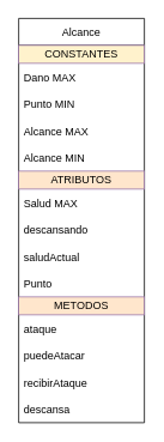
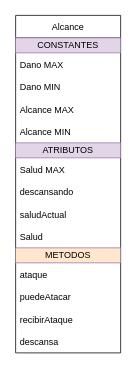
  <mxCell id="0" />
  <mxCell id="1" parent="0" />
  <mxCell id="2" value="Alcance" style="swimlane;fontStyle=0;childLayout=stackLayout;horizontal=1;startSize=30;horizontalStack=0;resizeParent=1;resizeParentMax=0;resizeLast=0;collapsible=1;marginBottom=0;" vertex="1" parent="1"><mxGeometry x="20" y="20" width="140" height="450" as="geometry" /></mxCell>
- <mxCell id="3" value="CONSTANTES" style="rounded=0;whiteSpace=wrap;html=1;fillColor=#fff2cc;strokeColor=#9673a6;" vertex="1" parent="2"><mxGeometry y="30" width="140" height="20" as="geometry" /></mxCell>
+ <mxCell id="3" value="CONSTANTES" style="rounded=0;whiteSpace=wrap;html=1;fillColor=#e1d5e7;strokeColor=#9673a6;" vertex="1" parent="2"><mxGeometry y="30" width="140" height="20" as="geometry" /></mxCell>
  <mxCell id="4" value="Dano MAX" style="text;strokeColor=none;fillColor=none;align=left;verticalAlign=middle;spacingLeft=4;spacingRight=4;overflow=hidden;points=[[0,0.5],[1,0.5]];portConstraint=eastwest;rotatable=0;" vertex="1" parent="2"><mxGeometry y="50" width="140" height="30" as="geometry" /></mxCell>
- <mxCell id="5" value="Punto MIN" style="text;strokeColor=none;fillColor=none;align=left;verticalAlign=middle;spacingLeft=4;spacingRight=4;overflow=hidden;points=[[0,0.5],[1,0.5]];portConstraint=eastwest;rotatable=0;" vertex="1" parent="2"><mxGeometry y="80" width="140" height="30" as="geometry" /></mxCell>
+ <mxCell id="5" value="Dano MIN" style="text;strokeColor=none;fillColor=none;align=left;verticalAlign=middle;spacingLeft=4;spacingRight=4;overflow=hidden;points=[[0,0.5],[1,0.5]];portConstraint=eastwest;rotatable=0;" vertex="1" parent="2"><mxGeometry y="80" width="140" height="30" as="geometry" /></mxCell>
  <mxCell id="6" value="Alcance MAX" style="text;strokeColor=none;fillColor=none;align=left;verticalAlign=middle;spacingLeft=4;spacingRight=4;overflow=hidden;points=[[0,0.5],[1,0.5]];portConstraint=eastwest;rotatable=0;" vertex="1" parent="2"><mxGeometry y="110" width="140" height="30" as="geometry" /></mxCell>
  <mxCell id="7" value="Alcance MIN" style="text;strokeColor=none;fillColor=none;align=left;verticalAlign=middle;spacingLeft=4;spacingRight=4;overflow=hidden;points=[[0,0.5],[1,0.5]];portConstraint=eastwest;rotatable=0;" vertex="1" parent="2"><mxGeometry y="140" width="140" height="30" as="geometry" /></mxCell>
- <mxCell id="8" value="ATRIBUTOS" style="rounded=0;whiteSpace=wrap;html=1;fillColor=#ffe6cc;strokeColor=#9673a6;" vertex="1" parent="2"><mxGeometry y="170" width="140" height="20" as="geometry" /></mxCell>
+ <mxCell id="8" value="ATRIBUTOS" style="rounded=0;whiteSpace=wrap;html=1;fillColor=#e1d5e7;strokeColor=#9673a6;" vertex="1" parent="2"><mxGeometry y="170" width="140" height="20" as="geometry" /></mxCell>
  <mxCell id="9" value="Salud MAX" style="text;strokeColor=none;fillColor=none;align=left;verticalAlign=middle;spacingLeft=4;spacingRight=4;overflow=hidden;points=[[0,0.5],[1,0.5]];portConstraint=eastwest;rotatable=0;" vertex="1" parent="2"><mxGeometry y="190" width="140" height="30" as="geometry" /></mxCell>
  <mxCell id="10" value="descansando" style="text;strokeColor=none;fillColor=none;align=left;verticalAlign=middle;spacingLeft=4;spacingRight=4;overflow=hidden;points=[[0,0.5],[1,0.5]];portConstraint=eastwest;rotatable=0;" vertex="1" parent="2"><mxGeometry y="220" width="140" height="30" as="geometry" /></mxCell>
  <mxCell id="11" value="saludActual" style="text;strokeColor=none;fillColor=none;align=left;verticalAlign=middle;spacingLeft=4;spacingRight=4;overflow=hidden;points=[[0,0.5],[1,0.5]];portConstraint=eastwest;rotatable=0;" vertex="1" parent="2"><mxGeometry y="250" width="140" height="30" as="geometry" /></mxCell>
- <mxCell id="12" value="Punto" style="text;strokeColor=none;fillColor=none;align=left;verticalAlign=middle;spacingLeft=4;spacingRight=4;overflow=hidden;points=[[0,0.5],[1,0.5]];portConstraint=eastwest;rotatable=0;" vertex="1" parent="2"><mxGeometry y="280" width="140" height="30" as="geometry" /></mxCell>
+ <mxCell id="12" value="Salud" style="text;strokeColor=none;fillColor=none;align=left;verticalAlign=middle;spacingLeft=4;spacingRight=4;overflow=hidden;points=[[0,0.5],[1,0.5]];portConstraint=eastwest;rotatable=0;" vertex="1" parent="2"><mxGeometry y="280" width="140" height="30" as="geometry" /></mxCell>
  <mxCell id="13" value="METODOS" style="rounded=0;whiteSpace=wrap;html=1;fillColor=#ffe6cc;strokeColor=#9673a6;" vertex="1" parent="2"><mxGeometry y="310" width="140" height="20" as="geometry" /></mxCell>
  <mxCell id="14" value="ataque" style="text;strokeColor=none;fillColor=none;align=left;verticalAlign=middle;spacingLeft=4;spacingRight=4;overflow=hidden;points=[[0,0.5],[1,0.5]];portConstraint=eastwest;rotatable=0;" vertex="1" parent="2"><mxGeometry y="330" width="140" height="30" as="geometry" /></mxCell>
  <mxCell id="15" value="puedeAtacar" style="text;strokeColor=none;fillColor=none;align=left;verticalAlign=middle;spacingLeft=4;spacingRight=4;overflow=hidden;points=[[0,0.5],[1,0.5]];portConstraint=eastwest;rotatable=0;" vertex="1" parent="2"><mxGeometry y="360" width="140" height="30" as="geometry" /></mxCell>
  <mxCell id="16" value="recibirAtaque" style="text;strokeColor=none;fillColor=none;align=left;verticalAlign=middle;spacingLeft=4;spacingRight=4;overflow=hidden;points=[[0,0.5],[1,0.5]];portConstraint=eastwest;rotatable=0;" vertex="1" parent="2"><mxGeometry y="390" width="140" height="30" as="geometry" /></mxCell>
  <mxCell id="17" value="descansa" style="text;strokeColor=none;fillColor=none;align=left;verticalAlign=middle;spacingLeft=4;spacingRight=4;overflow=hidden;points=[[0,0.5],[1,0.5]];portConstraint=eastwest;rotatable=0;" vertex="1" parent="2"><mxGeometry y="420" width="140" height="30" as="geometry" /></mxCell>
